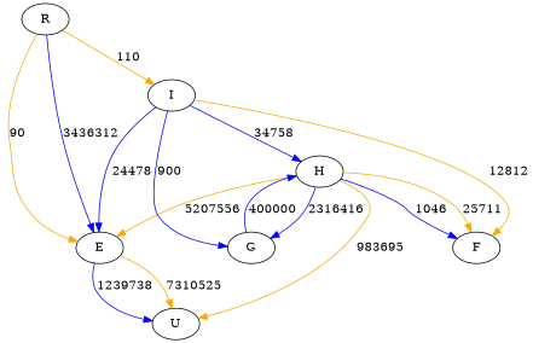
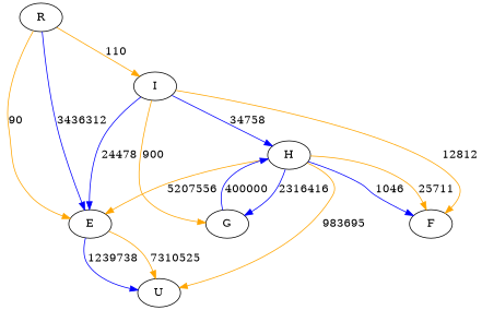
  digraph {
    edge [color=blue]
    H
    U
    E
    F
    G
    R
    I
    H -> U [color=orange label=983695]
    H -> E [color=orange label=5207556]
    H -> F [color=orange label=25711]
    H -> F [label=1046]
    H -> G [label=2316416]
    E -> U [color=orange label=7310525]
    E -> U [label=1239738]
    G -> H [label=400000]
    R -> E [color=orange label=90]
    R -> E [label=3436312]
    R -> I [color=orange label=110]
    I -> H [label=34758]
    I -> E [label=24478]
    I -> F [color=orange label=12812]
-   I -> G [label=900]
+   I -> G [color=orange label=900]
  }
